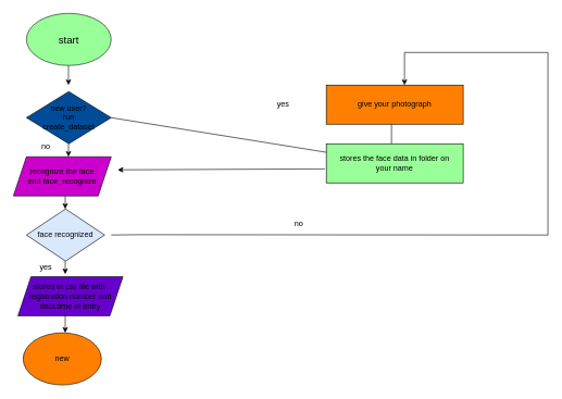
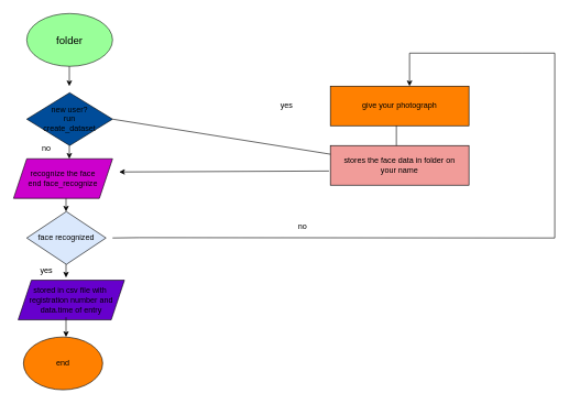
  <mxCell id="0" />
  <mxCell id="1" parent="0" />
- <mxCell id="2" value="&lt;font size=&quot;3&quot;&gt;start&lt;/font&gt;" style="ellipse;whiteSpace=wrap;html=1;fillColor=#99FF99;strokeColor=#1A1A1A;" vertex="1" parent="1"><mxGeometry x="40" y="20" width="130" height="80" as="geometry" /></mxCell>
+ <mxCell id="2" value="&lt;font size=&quot;3&quot;&gt;folder&lt;/font&gt;" style="ellipse;whiteSpace=wrap;html=1;fillColor=#99FF99;strokeColor=#1A1A1A;" vertex="1" parent="1"><mxGeometry x="40" y="20" width="130" height="80" as="geometry" /></mxCell>
  <mxCell id="3" value="new user?&lt;div&gt;run&lt;/div&gt;&lt;div&gt;create_dataset&lt;/div&gt;" style="rhombus;whiteSpace=wrap;html=1;fillColor=#004c99;" vertex="1" parent="1"><mxGeometry x="40" y="140" width="130" height="80" as="geometry" /></mxCell>
  <mxCell id="4" value="recognize the face&lt;div&gt;end face_recognize&lt;/div&gt;" style="shape=parallelogram;perimeter=parallelogramPerimeter;whiteSpace=wrap;html=1;fixedSize=1;fillColor=#CC00CC;" vertex="1" parent="1"><mxGeometry y="240" width="150" height="60" as="geometry" x="20" /></mxCell>
  <mxCell id="5" value="face recognized" style="rhombus;whiteSpace=wrap;html=1;fillColor=#dae8fc;" vertex="1" parent="1"><mxGeometry x="40" y="320" width="120" height="80" as="geometry" /></mxCell>
  <mxCell id="6" value="stored in csv file with&amp;nbsp;&lt;div&gt;registration number and&lt;/div&gt;&lt;div&gt;data.time of entry&lt;/div&gt;" style="shape=parallelogram;perimeter=parallelogramPerimeter;whiteSpace=wrap;html=1;fixedSize=1;fillColor=#6600CC;strokeColor=default;" vertex="1" parent="1"><mxGeometry x="27" y="424" width="161" height="60" as="geometry" /></mxCell>
- <mxCell id="7" value="new" style="ellipse;whiteSpace=wrap;html=1;fillColor=#FF8000;strokeColor=default;" vertex="1" parent="1"><mxGeometry x="35" y="510" width="120" height="80" as="geometry" /></mxCell>
+ <mxCell id="7" value="end" style="ellipse;whiteSpace=wrap;html=1;fillColor=#FF8000;strokeColor=default;" vertex="1" parent="1"><mxGeometry x="35" y="510" width="120" height="80" as="geometry" /></mxCell>
  <mxCell id="8" value="give your photograph" style="rounded=0;whiteSpace=wrap;html=1;fillColor=#ff8000;strokeColor=default;" vertex="1" parent="1"><mxGeometry x="500" y="130" width="210" height="60" as="geometry" /></mxCell>
- <mxCell id="9" value="stores the face data in folder on&lt;div&gt;your name&lt;/div&gt;" style="rounded=0;whiteSpace=wrap;html=1;fillColor=#99ff99;" vertex="1" parent="1"><mxGeometry x="500" y="220" width="210" height="60" as="geometry" /></mxCell>
+ <mxCell id="9" value="stores the face data in folder on&lt;div&gt;your name&lt;/div&gt;" style="rounded=0;whiteSpace=wrap;html=1;fillColor=#F19C99;" vertex="1" parent="1"><mxGeometry x="500" y="220" width="210" height="60" as="geometry" /></mxCell>
  <mxCell id="10" value="" style="endArrow=classic;html=1;rounded=0;" edge="1" parent="1"><mxGeometry width="50" height="50" relative="1" as="geometry"><mxPoint x="104.5" y="100" as="sourcePoint" /><mxPoint x="104.5" y="130" as="targetPoint" /></mxGeometry></mxCell>
  <mxCell id="11" value="" style="endArrow=classic;html=1;rounded=0;" edge="1" parent="1"><mxGeometry width="50" height="50" relative="1" as="geometry"><mxPoint x="104.5" y="220" as="sourcePoint" /><mxPoint x="104.5" y="240" as="targetPoint" /></mxGeometry></mxCell>
  <mxCell id="12" value="" style="endArrow=classic;html=1;rounded=0;" edge="1" parent="1"><mxGeometry width="50" height="50" relative="1" as="geometry"><mxPoint x="99.5" y="300" as="sourcePoint" /><mxPoint x="99.5" y="320" as="targetPoint" /></mxGeometry></mxCell>
  <mxCell id="13" value="" style="endArrow=classic;html=1;rounded=0;" edge="1" parent="1"><mxGeometry width="50" height="50" relative="1" as="geometry"><mxPoint x="99.5" y="400" as="sourcePoint" /><mxPoint x="99.5" y="420" as="targetPoint" /></mxGeometry></mxCell>
  <mxCell id="14" value="" style="endArrow=classic;html=1;rounded=0;" edge="1" parent="1"><mxGeometry width="50" height="50" relative="1" as="geometry"><mxPoint x="99.5" y="480" as="sourcePoint" /><mxPoint x="99.5" y="510" as="targetPoint" /></mxGeometry></mxCell>
  <mxCell id="15" value="" style="endArrow=none;html=1;rounded=0;exitX=1;exitY=0.5;exitDx=0;exitDy=0;" edge="1" parent="1" source="3" target="9"><mxGeometry width="50" height="50" relative="1" as="geometry"><mxPoint x="265" y="180" as="sourcePoint" /><mxPoint x="445" y="180" as="targetPoint" /></mxGeometry></mxCell>
  <mxCell id="16" value="" style="endArrow=none;html=1;rounded=0;" edge="1" parent="1"><mxGeometry width="50" height="50" relative="1" as="geometry"><mxPoint x="600" y="190" as="sourcePoint" /><mxPoint x="600" y="220" as="targetPoint" /></mxGeometry></mxCell>
  <mxCell id="17" value="" style="endArrow=classic;html=1;rounded=0;exitX=-0.01;exitY=0.643;exitDx=0;exitDy=0;exitPerimeter=0;" edge="1" parent="1" source="9"><mxGeometry width="50" height="50" relative="1" as="geometry"><mxPoint x="490" y="260" as="sourcePoint" /><mxPoint x="180" y="260" as="targetPoint" /></mxGeometry></mxCell>
  <mxCell id="18" value="" style="endArrow=none;html=1;rounded=0;" edge="1" parent="1"><mxGeometry width="50" height="50" relative="1" as="geometry"><mxPoint x="170" y="360" as="sourcePoint" /><mxPoint x="840" y="360" as="targetPoint" /><Array as="points"><mxPoint x="210" y="359.5" /></Array></mxGeometry></mxCell>
  <mxCell id="19" value="" style="endArrow=none;html=1;rounded=0;" edge="1" parent="1"><mxGeometry width="50" height="50" relative="1" as="geometry"><mxPoint x="840" y="360" as="sourcePoint" /><mxPoint x="840" y="80" as="targetPoint" /></mxGeometry></mxCell>
  <mxCell id="20" value="" style="endArrow=none;html=1;rounded=0;" edge="1" parent="1"><mxGeometry width="50" height="50" relative="1" as="geometry"><mxPoint x="620" y="80" as="sourcePoint" /><mxPoint x="840" y="80" as="targetPoint" /><Array as="points"><mxPoint x="790" y="80" /></Array></mxGeometry></mxCell>
  <mxCell id="21" value="" style="endArrow=classic;html=1;rounded=0;" edge="1" parent="1"><mxGeometry width="50" height="50" relative="1" as="geometry"><mxPoint x="620" y="80" as="sourcePoint" /><mxPoint x="620" y="130" as="targetPoint" /></mxGeometry></mxCell>
  <mxCell id="22" value="yes" style="text;strokeColor=none;align=center;fillColor=none;html=1;verticalAlign=middle;whiteSpace=wrap;rounded=0;" vertex="1" parent="1"><mxGeometry x="40" y="394" width="60" height="30" as="geometry" /></mxCell>
  <mxCell id="23" value="yes" style="text;strokeColor=none;align=center;fillColor=none;html=1;verticalAlign=middle;whiteSpace=wrap;rounded=0;" vertex="1" parent="1"><mxGeometry x="404" y="145" width="60" height="30" as="geometry" /></mxCell>
  <mxCell id="24" value="no" style="text;strokeColor=none;align=center;fillColor=none;html=1;verticalAlign=middle;whiteSpace=wrap;rounded=0;" vertex="1" parent="1"><mxGeometry x="428" y="328" width="60" height="30" as="geometry" /></mxCell>
  <mxCell id="25" value="no" style="text;strokeColor=none;align=center;fillColor=none;html=1;verticalAlign=middle;whiteSpace=wrap;rounded=0;" vertex="1" parent="1"><mxGeometry x="40" y="210" width="60" height="30" as="geometry" /></mxCell>
